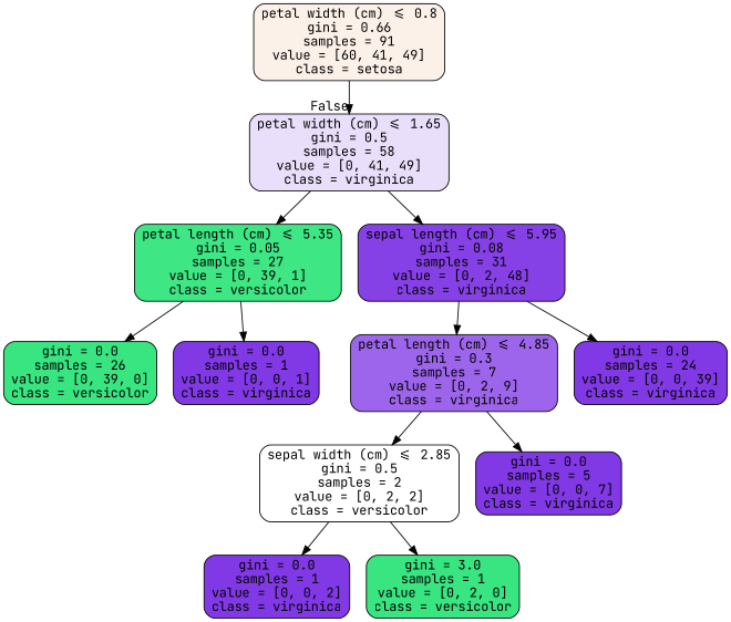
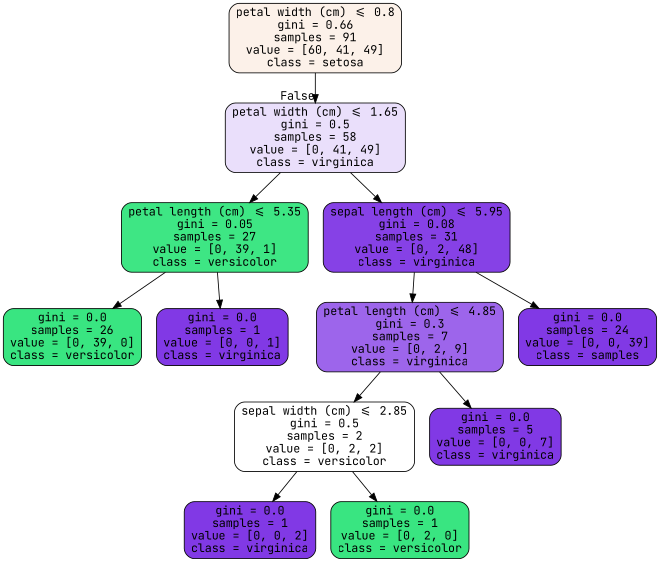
  digraph {
    fontname="JetBrains Mono"
    node [color=black fillcolor="#8139e5" fontname="JetBrains Mono" shape=box style="filled, rounded"]
    edge [fontname="JetBrains Mono"]
    n1 [fillcolor="#fcf1e9" label="petal width (cm) <= 0.8\ngini = 0.66\nsamples = 91\nvalue = [60, 41, 49]\nclass = setosa"]
    n2 [fillcolor="#eadffb" label="petal width (cm) <= 1.65\ngini = 0.5\nsamples = 58\nvalue = [0, 41, 49]\nclass = virginica"]
    n3 [fillcolor="#3ee684" label="petal length (cm) <= 5.35\ngini = 0.05\nsamples = 27\nvalue = [0, 39, 1]\nclass = versicolor"]
    n4 [fillcolor="#8641e6" label="sepal length (cm) <= 5.95\ngini = 0.08\nsamples = 31\nvalue = [0, 2, 48]\nclass = virginica"]
    n5 [fillcolor="#39e581" label="gini = 0.0\nsamples = 26\nvalue = [0, 39, 0]\nclass = versicolor"]
    n6 [label="gini = 0.0\nsamples = 1\nvalue = [0, 0, 1]\nclass = virginica"]
    n7 [fillcolor="#9d65eb" label="petal length (cm) <= 4.85\ngini = 0.3\nsamples = 7\nvalue = [0, 2, 9]\nclass = virginica"]
-   n8 [label="gini = 0.0\nsamples = 24\nvalue = [0, 0, 39]\nclass = virginica"]
+   n8 [label="gini = 0.0\nsamples = 24\nvalue = [0, 0, 39]\nclass = samples"]
    n9 [fillcolor="#ffffff" label="sepal width (cm) <= 2.85\ngini = 0.5\nsamples = 2\nvalue = [0, 2, 2]\nclass = versicolor"]
    n10 [label="gini = 0.0\nsamples = 5\nvalue = [0, 0, 7]\nclass = virginica"]
    n11 [label="gini = 0.0\nsamples = 1\nvalue = [0, 0, 2]\nclass = virginica"]
-   n12 [fillcolor="#39e581" label="gini = 3.0\nsamples = 1\nvalue = [0, 2, 0]\nclass = versicolor"]
+   n12 [fillcolor="#39e581" label="gini = 0.0\nsamples = 1\nvalue = [0, 2, 0]\nclass = versicolor"]
    n1 -> n2 [headlabel=False labelangle=-45 labeldistance=2.5]
    n2 -> n3
    n2 -> n4
    n3 -> n5
    n3 -> n6
    n4 -> n7
    n4 -> n8
    n7 -> n9
    n7 -> n10
    n9 -> n11
    n9 -> n12
  }
